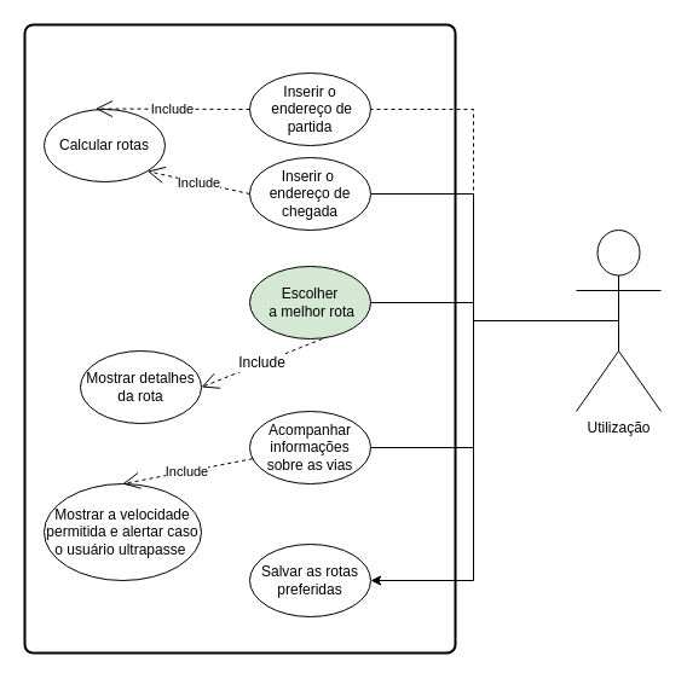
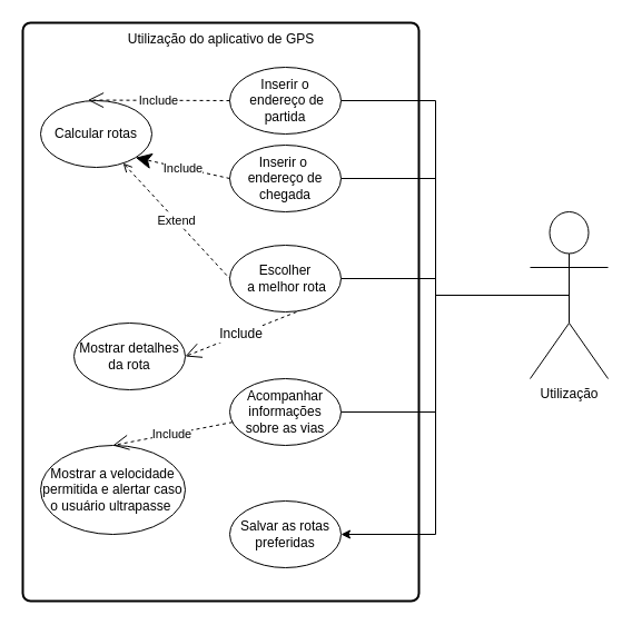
  <mxCell id="0" />
  <mxCell id="1" parent="0" />
  <mxCell id="2" value="" style="rounded=1;whiteSpace=wrap;html=1;absoluteArcSize=1;arcSize=14;strokeWidth=2;" vertex="1" parent="1"><mxGeometry x="20" y="20" width="356" height="520" as="geometry" /></mxCell>
- <mxCell id="3" style="edgeStyle=orthogonalEdgeStyle;rounded=0;orthogonalLoop=1;jettySize=auto;html=1;entryX=1;entryY=0.5;entryDx=0;entryDy=0;exitX=0.5;exitY=0.5;exitDx=0;exitDy=0;exitPerimeter=0;endArrow=none;endFill=0;dashed=1;" edge="1" parent="1" source="8" target="9"><mxGeometry relative="1" as="geometry" /></mxCell>
+ <mxCell id="3" style="edgeStyle=orthogonalEdgeStyle;rounded=0;orthogonalLoop=1;jettySize=auto;html=1;entryX=1;entryY=0.5;entryDx=0;entryDy=0;exitX=0.5;exitY=0.5;exitDx=0;exitDy=0;exitPerimeter=0;endArrow=none;endFill=0;" edge="1" parent="1" source="8" target="9"><mxGeometry relative="1" as="geometry" /></mxCell>
  <mxCell id="4" style="edgeStyle=orthogonalEdgeStyle;rounded=0;orthogonalLoop=1;jettySize=auto;html=1;entryX=1;entryY=0.5;entryDx=0;entryDy=0;endArrow=none;endFill=0;exitX=0.5;exitY=0.5;exitDx=0;exitDy=0;exitPerimeter=0;" edge="1" parent="1" source="8" target="10"><mxGeometry relative="1" as="geometry" /></mxCell>
  <mxCell id="5" style="edgeStyle=orthogonalEdgeStyle;rounded=0;orthogonalLoop=1;jettySize=auto;html=1;endArrow=none;endFill=0;exitX=0.5;exitY=0.5;exitDx=0;exitDy=0;exitPerimeter=0;" edge="1" parent="1" source="8" target="12"><mxGeometry relative="1" as="geometry" /></mxCell>
  <mxCell id="6" style="edgeStyle=orthogonalEdgeStyle;rounded=0;orthogonalLoop=1;jettySize=auto;html=1;exitX=0.5;exitY=0.5;exitDx=0;exitDy=0;exitPerimeter=0;entryX=1;entryY=0.5;entryDx=0;entryDy=0;endArrow=none;endFill=0;" edge="1" parent="1" source="8" target="17"><mxGeometry relative="1" as="geometry" /></mxCell>
  <mxCell id="7" style="edgeStyle=orthogonalEdgeStyle;rounded=0;orthogonalLoop=1;jettySize=auto;html=1;entryX=1;entryY=0.5;entryDx=0;entryDy=0;" edge="1" parent="1" source="8" target="21"><mxGeometry relative="1" as="geometry" /></mxCell>
  <mxCell id="8" value="Utilização" style="shape=umlActor;verticalLabelPosition=bottom;verticalAlign=top;html=1;" vertex="1" parent="1"><mxGeometry x="476" y="190" width="70" height="150" as="geometry" /></mxCell>
  <mxCell id="9" value="Inserir o&lt;br&gt;&amp;nbsp;endereço de partida" style="ellipse;whiteSpace=wrap;html=1;align=center;" vertex="1" parent="1"><mxGeometry x="206" y="60" width="100" height="60" as="geometry" /></mxCell>
  <mxCell id="10" value="Inserir o&amp;nbsp; endereço de chegada" style="ellipse;whiteSpace=wrap;html=1;align=center;" vertex="1" parent="1"><mxGeometry x="206" y="130" width="100" height="60" as="geometry" /></mxCell>
  <mxCell id="11" value="Calcular rotas" style="ellipse;whiteSpace=wrap;html=1;align=center;" vertex="1" parent="1"><mxGeometry x="36" y="90" width="100" height="60" as="geometry" /></mxCell>
- <mxCell id="12" value="Escolher&lt;br&gt;&amp;nbsp;a melhor rota" style="ellipse;whiteSpace=wrap;html=1;align=center;fillColor=#d5e8d4;" vertex="1" parent="1"><mxGeometry x="206" y="220" width="100" height="60" as="geometry" /></mxCell>
+ <mxCell id="12" value="Escolher&lt;br&gt;&amp;nbsp;a melhor rota" style="ellipse;whiteSpace=wrap;html=1;align=center;" vertex="1" parent="1"><mxGeometry x="206" y="220" width="100" height="60" as="geometry" /></mxCell>
  <mxCell id="13" value="Include" style="endArrow=open;endSize=12;dashed=1;html=1;rounded=0;entryX=0.425;entryY=-0.008;entryDx=0;entryDy=0;entryPerimeter=0;" edge="1" parent="1" source="9" target="11"><mxGeometry width="160" relative="1" as="geometry"><mxPoint x="46" y="90" as="sourcePoint" /><mxPoint x="116" y="90" as="targetPoint" /></mxGeometry></mxCell>
- <mxCell id="14" value="Include" style="endArrow=open;endSize=12;dashed=1;html=1;rounded=0;entryX=1;entryY=1;entryDx=0;entryDy=0;exitX=0;exitY=0.5;exitDx=0;exitDy=0;" edge="1" parent="1" source="10" target="11"><mxGeometry width="160" relative="1" as="geometry"><mxPoint x="196" y="160" as="sourcePoint" /><mxPoint x="356" y="160" as="targetPoint" /></mxGeometry></mxCell>
+ <mxCell id="14" value="Include" style="endArrow=classic;endSize=12;dashed=1;html=1;rounded=0;entryX=1;entryY=1;entryDx=0;entryDy=0;exitX=0;exitY=0.5;exitDx=0;exitDy=0;" edge="1" parent="1" source="10" target="11"><mxGeometry width="160" relative="1" as="geometry"><mxPoint x="196" y="160" as="sourcePoint" /><mxPoint x="356" y="160" as="targetPoint" /></mxGeometry></mxCell>
+ <mxCell id="15" value="Extend" style="endArrow=none;endSize=12;dashed=1;html=1;rounded=0;entryX=0;entryY=0.5;entryDx=0;entryDy=0;startArrow=open;startFill=0;endFill=0;" edge="1" parent="1" source="11" target="12"><mxGeometry width="160" relative="1" as="geometry"><mxPoint x="116" y="150" as="sourcePoint" /><mxPoint x="116" y="310" as="targetPoint" /></mxGeometry></mxCell>
  <mxCell id="16" value="Mostrar detalhes da rota" style="ellipse;whiteSpace=wrap;html=1;align=center;" vertex="1" parent="1"><mxGeometry x="66" y="290" width="100" height="60" as="geometry" /></mxCell>
  <mxCell id="17" value="Acompanhar informações sobre as vias" style="ellipse;whiteSpace=wrap;html=1;align=center;" vertex="1" parent="1"><mxGeometry x="206" y="340" width="100" height="60" as="geometry" /></mxCell>
  <mxCell id="18" value="&lt;font style=&quot;font-size: 12px;&quot;&gt;Mostrar a velocidade permitida e alertar caso o usuário ultrapasse&amp;nbsp;&lt;/font&gt;" style="ellipse;whiteSpace=wrap;html=1;align=center;" vertex="1" parent="1"><mxGeometry x="36" y="400" width="130" height="80" as="geometry" /></mxCell>
  <mxCell id="19" value="Include" style="endArrow=open;endSize=12;dashed=1;html=1;rounded=0;entryX=0.5;entryY=0;entryDx=0;entryDy=0;" edge="1" parent="1" source="17" target="18"><mxGeometry width="160" relative="1" as="geometry"><mxPoint x="46" y="390" as="sourcePoint" /><mxPoint x="46" y="390" as="targetPoint" /></mxGeometry></mxCell>
  <mxCell id="20" value="Include" style="endArrow=open;endSize=12;dashed=1;html=1;rounded=0;fontSize=12;entryX=1;entryY=0.5;entryDx=0;entryDy=0;" edge="1" parent="1" target="16"><mxGeometry width="160" relative="1" as="geometry"><mxPoint x="266" y="280" as="sourcePoint" /><mxPoint x="316" y="320" as="targetPoint" /></mxGeometry></mxCell>
  <mxCell id="21" value="Salvar as rotas preferidas" style="ellipse;whiteSpace=wrap;html=1;align=center;" vertex="1" parent="1"><mxGeometry x="206" y="450" width="100" height="60" as="geometry" /></mxCell>
+ <mxCell id="22" value="Utilização do aplicativo de GPS" style="text;html=1;align=center;verticalAlign=middle;resizable=0;points=[];autosize=1;strokeColor=none;fillColor=none;" vertex="1" parent="1"><mxGeometry x="103" y="20" width="190" height="30" as="geometry" /></mxCell>
